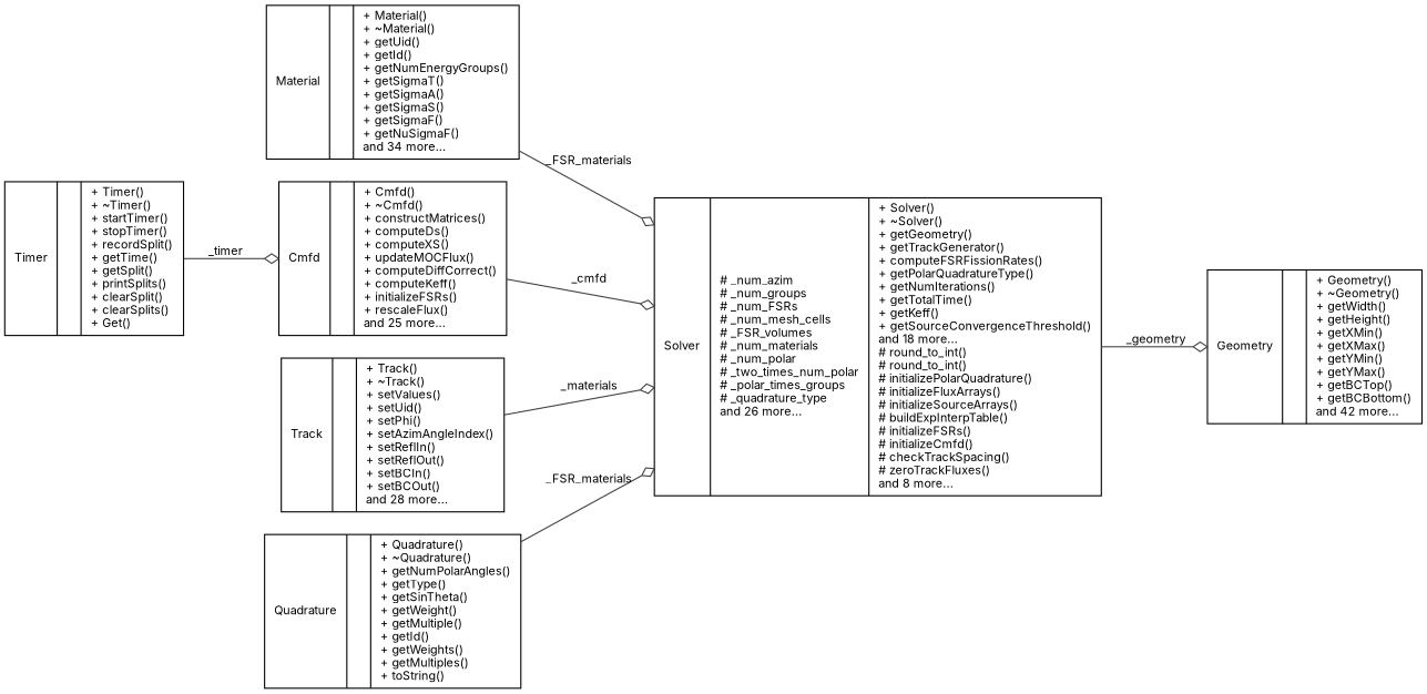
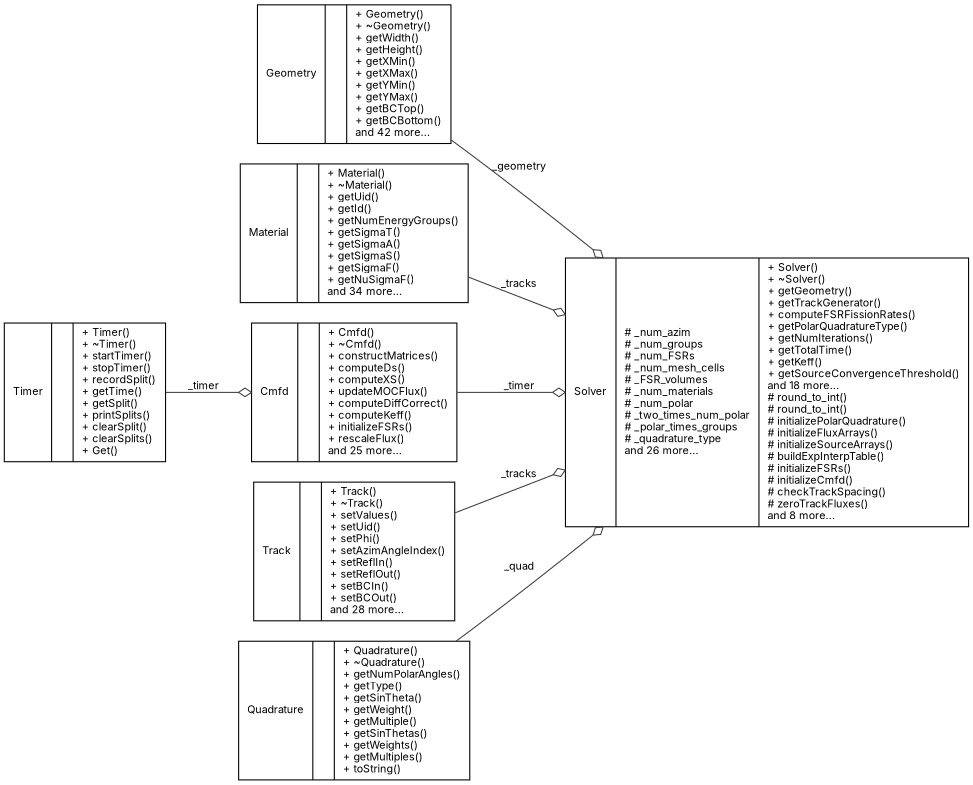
  digraph {
    fontname=Inter
    rankdir=LR
    node [color=black fillcolor=white fontname=Inter fontsize=10 shape=record style=filled]
    edge [arrowhead=odiamond color=grey25 fontname=Inter fontsize=10 labelfontname=Helvetica labelfontsize=10 style=solid]
    n1 [height=0.2 label="{Solver\n|# _num_azim\l# _num_groups\l# _num_FSRs\l# _num_mesh_cells\l# _FSR_volumes\l# _num_materials\l# _num_polar\l# _two_times_num_polar\l# _polar_times_groups\l# _quadrature_type\land 26 more...\l|+ Solver()\l+ ~Solver()\l+ getGeometry()\l+ getTrackGenerator()\l+ computeFSRFissionRates()\l+ getPolarQuadratureType()\l+ getNumIterations()\l+ getTotalTime()\l+ getKeff()\l+ getSourceConvergenceThreshold()\land 18 more...\l# round_to_int()\l# round_to_int()\l# initializePolarQuadrature()\l# initializeFluxArrays()\l# initializeSourceArrays()\l# buildExpInterpTable()\l# initializeFSRs()\l# initializeCmfd()\l# checkTrackSpacing()\l# zeroTrackFluxes()\land 8 more...\l}" width=0.4]
    n2 [height=0.2 label="{Geometry\n||+ Geometry()\l+ ~Geometry()\l+ getWidth()\l+ getHeight()\l+ getXMin()\l+ getXMax()\l+ getYMin()\l+ getYMax()\l+ getBCTop()\l+ getBCBottom()\land 42 more...\l}" width=0.4]
    n3 [height=0.2 label="{Material\n||+ Material()\l+ ~Material()\l+ getUid()\l+ getId()\l+ getNumEnergyGroups()\l+ getSigmaT()\l+ getSigmaA()\l+ getSigmaS()\l+ getSigmaF()\l+ getNuSigmaF()\land 34 more...\l}" width=0.4]
    n4 [height=0.2 label="{Cmfd\n||+ Cmfd()\l+ ~Cmfd()\l+ constructMatrices()\l+ computeDs()\l+ computeXS()\l+ updateMOCFlux()\l+ computeDiffCorrect()\l+ computeKeff()\l+ initializeFSRs()\l+ rescaleFlux()\land 25 more...\l}" width=0.4]
    n5 [height=0.2 label="{Track\n||+ Track()\l+ ~Track()\l+ setValues()\l+ setUid()\l+ setPhi()\l+ setAzimAngleIndex()\l+ setReflIn()\l+ setReflOut()\l+ setBCIn()\l+ setBCOut()\land 28 more...\l}" width=0.4]
-   n6 [height=0.2 label="{Quadrature\n||+ Quadrature()\l+ ~Quadrature()\l+ getNumPolarAngles()\l+ getType()\l+ getSinTheta()\l+ getWeight()\l+ getMultiple()\l+ getId()\l+ getWeights()\l+ getMultiples()\l+ toString()\l}" width=0.4]
+   n6 [height=0.2 label="{Quadrature\n||+ Quadrature()\l+ ~Quadrature()\l+ getNumPolarAngles()\l+ getType()\l+ getSinTheta()\l+ getWeight()\l+ getMultiple()\l+ getSinThetas()\l+ getWeights()\l+ getMultiples()\l+ toString()\l}" width=0.4]
    n7 [height=0.2 label="{Timer\n||+ Timer()\l+ ~Timer()\l+ startTimer()\l+ stopTimer()\l+ recordSplit()\l+ getTime()\l+ getSplit()\l+ printSplits()\l+ clearSplit()\l+ clearSplits()\l+ Get()\l}" width=0.4]
-   n1 -> n2 [label=" _geometry"]
-   n3 -> n1 [label=" _FSR_materials"]
-   n4 -> n1 [label=" _cmfd"]
-   n5 -> n1 [label=" _materials"]
-   n6 -> n1 [label=" _FSR_materials"]
+   n2 -> n1 [label=" _geometry"]
+   n3 -> n1 [label=" _tracks"]
+   n4 -> n1 [label=" _timer"]
+   n5 -> n1 [label=" _tracks"]
+   n6 -> n1 [label=" _quad"]
    n7 -> n4 [label=" _timer"]
  }
